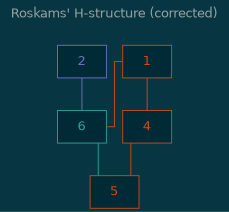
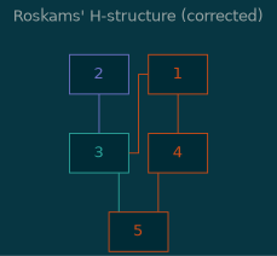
  digraph {
    bgcolor="#073642"
    fontcolor="#93a1a1"
    fontname=Helvetica
    fontsize=14.0
    label="Roskams\' H-structure (corrected)"
    labelloc=t
    splines=ortho
    style=filled
    node [color="#cb4b16" distortion=0.0 fillcolor="#002b36" fontcolor="#cb4b16" fontname=Helvetica fontsize=14.0 orientation=0.0 penwidth=1.0 shape=box sides=4 skew=0.0 style=filled]
    edge [arrowhead=none color="#cb4b16" fontcolor="#93a1a1" fontname=Helvetica fontsize=14.0 penwidth=1.0 style=solid]
    1
-   3 [color="#2aa198" fontcolor="#2aa198" label=6]
+   3 [color="#2aa198" fontcolor="#2aa198"]
    4
    2 [color="#6c71c4" fontcolor="#6c71c4"]
    5
    1 -> 3
    1 -> 4
    3 -> 5 [color="#2aa198"]
    4 -> 5
    2 -> 3 [color="#6c71c4"]
  }
